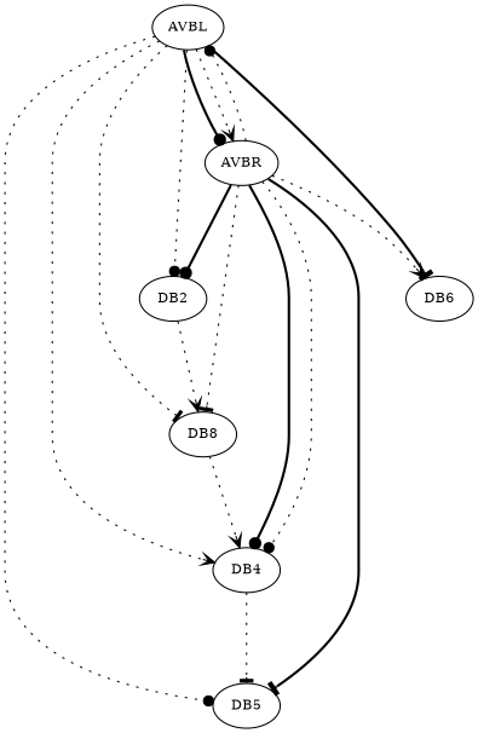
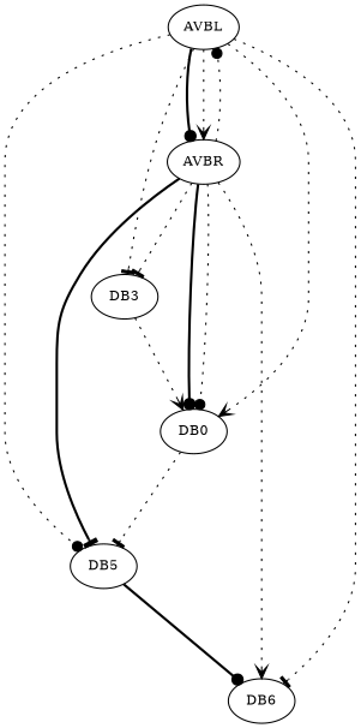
  digraph {
    fontsize=12
    splines=true
    node [fontsize=11]
    edge [arrowhead=dot minlen=2 style=dotted]
    AVBL
    AVBR
-   DB2
-   DB3 [label=DB8]
-   DB4
+   DB3
+   DB4 [label=DB0]
    DB5
    DB6
    AVBL -> AVBR [style=bold]
    AVBL -> AVBR [arrowhead=vee]
-   AVBL -> DB2
    AVBL -> DB3 [arrowhead=tee]
    AVBL -> DB4 [arrowhead=vee]
    AVBL -> DB5
-   AVBL -> DB6 [arrowhead=tee style=bold]
+   AVBL -> DB6 [arrowhead=tee]
    AVBR -> AVBL
-   AVBR -> DB2 [style=bold]
    AVBR -> DB3 [arrowhead=tee]
    AVBR -> DB4 [style=bold]
    AVBR -> DB4
    AVBR -> DB5 [arrowhead=tee style=bold]
    AVBR -> DB6 [arrowhead=vee]
-   DB2 -> DB3 [arrowhead=vee]
    DB3 -> DB4 [arrowhead=vee]
    DB4 -> DB5 [arrowhead=tee]
+   DB5 -> DB6 [style=bold]
  }
